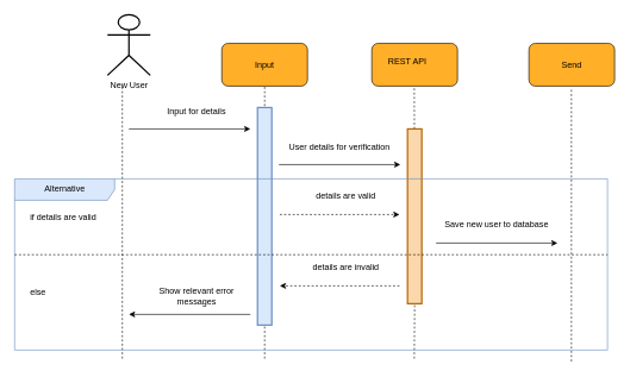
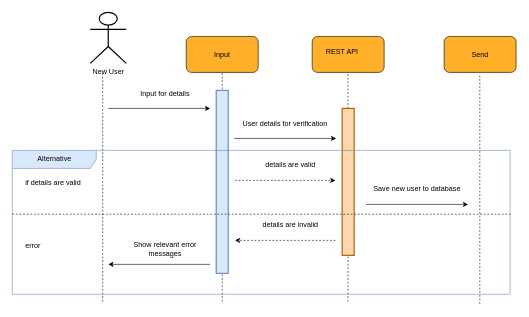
  <mxCell id="0" />
  <mxCell id="1" parent="0" />
  <mxCell id="2" value="" style="group;fontSize=12;" vertex="1" connectable="0" parent="1"><mxGeometry x="310" y="60" width="120" height="60" as="geometry" /></mxCell>
  <mxCell id="3" value="" style="rounded=1;whiteSpace=wrap;html=1;fillColor=#FFAF28;fontSize=12;" vertex="1" parent="2"><mxGeometry width="120" height="60" as="geometry" /></mxCell>
  <mxCell id="4" value="&lt;font style=&quot;font-size: 12px;&quot;&gt;Input&lt;/font&gt;" style="text;html=1;strokeColor=none;fillColor=none;align=center;verticalAlign=middle;whiteSpace=wrap;rounded=0;fontSize=12;" vertex="1" parent="2"><mxGeometry x="30" y="15" width="60" height="30" as="geometry" /></mxCell>
  <mxCell id="5" value="" style="group;fontSize=12;" vertex="1" connectable="0" parent="1"><mxGeometry x="520" y="60" width="120" height="60" as="geometry" /></mxCell>
  <mxCell id="6" value="" style="rounded=1;whiteSpace=wrap;html=1;fillColor=#FFAF28;fontSize=12;" vertex="1" parent="5"><mxGeometry width="120" height="60" as="geometry" /></mxCell>
  <mxCell id="7" value="&lt;font style=&quot;font-size: 12px;&quot;&gt;REST API&lt;/font&gt;" style="text;html=1;strokeColor=none;fillColor=none;align=center;verticalAlign=middle;whiteSpace=wrap;rounded=0;fontSize=12;" vertex="1" parent="5"><mxGeometry x="20" y="10" width="60" height="30" as="geometry" /></mxCell>
  <mxCell id="8" value="" style="endArrow=none;dashed=1;html=1;rounded=0;entryX=0.5;entryY=1;entryDx=0;entryDy=0;jumpSize=6;strokeWidth=1;fontSize=12;" edge="1" parent="1" target="3"><mxGeometry width="50" height="50" relative="1" as="geometry"><mxPoint x="370" y="502" as="sourcePoint" /><mxPoint x="520" y="170" as="targetPoint" /></mxGeometry></mxCell>
  <mxCell id="9" value="" style="endArrow=none;dashed=1;html=1;rounded=0;entryX=0.5;entryY=1;entryDx=0;entryDy=0;jumpSize=6;strokeWidth=1;startArrow=none;fontSize=12;" edge="1" parent="1" source="23"><mxGeometry width="50" height="50" relative="1" as="geometry"><mxPoint x="579.5" y="502" as="sourcePoint" /><mxPoint x="579.5" y="120" as="targetPoint" /></mxGeometry></mxCell>
  <mxCell id="10" value="New User" style="shape=umlActor;verticalLabelPosition=bottom;verticalAlign=top;html=1;outlineConnect=0;rounded=1;strokeWidth=2;fontSize=12;" vertex="1" parent="1"><mxGeometry x="150" y="20" width="60" height="85" as="geometry" /></mxCell>
  <mxCell id="11" value="" style="endArrow=none;dashed=1;html=1;rounded=0;entryX=0.5;entryY=1;entryDx=0;entryDy=0;jumpSize=6;strokeWidth=1;fontSize=12;" edge="1" parent="1"><mxGeometry width="50" height="50" relative="1" as="geometry"><mxPoint x="170.75" y="502" as="sourcePoint" /><mxPoint x="170.75" y="120" as="targetPoint" /></mxGeometry></mxCell>
  <mxCell id="12" value="" style="endArrow=classic;html=1;rounded=0;strokeWidth=1;jumpSize=6;fontSize=12;" edge="1" parent="1"><mxGeometry width="50" height="50" relative="1" as="geometry"><mxPoint x="180" y="180" as="sourcePoint" /><mxPoint x="350" y="180" as="targetPoint" /></mxGeometry></mxCell>
  <mxCell id="13" value="&lt;span style=&quot;background-color: rgb(255, 255, 255); font-size: 12px;&quot;&gt;Input for details&lt;/span&gt;" style="text;html=1;strokeColor=none;fillColor=none;align=center;verticalAlign=middle;whiteSpace=wrap;rounded=0;fontSize=12;" vertex="1" parent="1"><mxGeometry x="200" y="140" width="150" height="30" as="geometry" /></mxCell>
  <mxCell id="14" value="" style="endArrow=classic;html=1;rounded=0;strokeWidth=1;jumpSize=6;fontSize=12;" edge="1" parent="1"><mxGeometry width="50" height="50" relative="1" as="geometry"><mxPoint x="390" y="230" as="sourcePoint" /><mxPoint x="560" y="230" as="targetPoint" /></mxGeometry></mxCell>
  <mxCell id="15" value="&lt;span style=&quot;background-color: rgb(255, 255, 255); font-size: 12px;&quot;&gt;User details for verification&lt;/span&gt;" style="text;html=1;strokeColor=none;fillColor=none;align=center;verticalAlign=middle;whiteSpace=wrap;rounded=0;fontSize=12;" vertex="1" parent="1"><mxGeometry x="400" y="190" width="150" height="30" as="geometry" /></mxCell>
  <mxCell id="16" value="" style="endArrow=classic;html=1;rounded=0;strokeWidth=1;jumpSize=6;dashed=1;fontSize=12;" edge="1" parent="1"><mxGeometry width="50" height="50" relative="1" as="geometry"><mxPoint x="391.25" y="300" as="sourcePoint" /><mxPoint x="558.75" y="300" as="targetPoint" /></mxGeometry></mxCell>
  <mxCell id="17" value="&lt;span style=&quot;background-color: rgb(255, 255, 255); font-size: 12px;&quot;&gt;details are valid&lt;/span&gt;" style="text;html=1;strokeColor=none;fillColor=none;align=center;verticalAlign=middle;whiteSpace=wrap;rounded=0;fontSize=12;" vertex="1" parent="1"><mxGeometry x="408.75" y="260" width="150" height="30" as="geometry" /></mxCell>
  <mxCell id="18" value="&lt;span style=&quot;background-color: rgb(255, 255, 255); font-size: 12px;&quot;&gt;details are invalid&lt;/span&gt;" style="text;html=1;strokeColor=none;fillColor=none;align=center;verticalAlign=middle;whiteSpace=wrap;rounded=0;fontSize=12;" vertex="1" parent="1"><mxGeometry x="408.75" y="360" width="150" height="30" as="geometry" /></mxCell>
  <mxCell id="19" value="" style="endArrow=classic;html=1;rounded=0;strokeWidth=1;jumpSize=6;dashed=1;fontSize=12;" edge="1" parent="1"><mxGeometry width="50" height="50" relative="1" as="geometry"><mxPoint x="558.75" y="400" as="sourcePoint" /><mxPoint x="391.25" y="400" as="targetPoint" /></mxGeometry></mxCell>
  <mxCell id="20" value="" style="endArrow=classic;html=1;rounded=0;strokeWidth=1;jumpSize=6;fontSize=12;" edge="1" parent="1"><mxGeometry width="50" height="50" relative="1" as="geometry"><mxPoint x="350" y="440" as="sourcePoint" /><mxPoint x="180" y="440" as="targetPoint" /></mxGeometry></mxCell>
  <mxCell id="21" value="&lt;span style=&quot;background-color: rgb(255, 255, 255); font-size: 12px;&quot;&gt;Show relevant error messages&lt;/span&gt;" style="text;html=1;strokeColor=none;fillColor=none;align=center;verticalAlign=middle;whiteSpace=wrap;rounded=0;fontSize=12;" vertex="1" parent="1"><mxGeometry x="200" y="400" width="150" height="30" as="geometry" /></mxCell>
  <mxCell id="22" value="" style="rounded=0;whiteSpace=wrap;html=1;fontSize=12;strokeWidth=2;fillColor=#dae8fc;strokeColor=#6c8ebf;" vertex="1" parent="1"><mxGeometry x="360" y="150" width="20" height="305" as="geometry" /></mxCell>
  <mxCell id="23" value="" style="rounded=0;whiteSpace=wrap;html=1;fontSize=12;strokeWidth=2;fillColor=#fad7ac;strokeColor=#b46504;" vertex="1" parent="1"><mxGeometry x="570" y="180" width="20" height="245" as="geometry" /></mxCell>
  <mxCell id="24" value="" style="endArrow=none;dashed=1;html=1;rounded=0;entryX=0.5;entryY=1;entryDx=0;entryDy=0;jumpSize=6;strokeWidth=1;fontSize=12;" edge="1" parent="1" target="23"><mxGeometry width="50" height="50" relative="1" as="geometry"><mxPoint x="579.5" y="502" as="sourcePoint" /><mxPoint x="579.5" y="120" as="targetPoint" /></mxGeometry></mxCell>
  <mxCell id="25" value="" style="group;fontSize=12;" vertex="1" connectable="0" parent="1"><mxGeometry x="740" y="60" width="120" height="60" as="geometry" /></mxCell>
  <mxCell id="26" value="" style="rounded=1;whiteSpace=wrap;html=1;fillColor=#FFAF28;fontSize=12;" vertex="1" parent="25"><mxGeometry width="120" height="60" as="geometry" /></mxCell>
  <mxCell id="27" value="&lt;font style=&quot;font-size: 12px&quot;&gt;Send&lt;/font&gt;" style="text;html=1;strokeColor=none;fillColor=none;align=center;verticalAlign=middle;whiteSpace=wrap;rounded=0;fontSize=12;" vertex="1" parent="25"><mxGeometry x="30" y="15" width="60" height="30" as="geometry" /></mxCell>
  <mxCell id="28" value="" style="endArrow=none;dashed=1;html=1;rounded=0;entryX=0.5;entryY=1;entryDx=0;entryDy=0;jumpSize=6;strokeWidth=1;fontSize=12;" edge="1" parent="1"><mxGeometry width="50" height="50" relative="1" as="geometry"><mxPoint x="799.5" y="506" as="sourcePoint" /><mxPoint x="799.5" y="124" as="targetPoint" /></mxGeometry></mxCell>
  <mxCell id="29" value="" style="endArrow=classic;html=1;rounded=0;strokeWidth=1;jumpSize=6;fontSize=12;" edge="1" parent="1"><mxGeometry width="50" height="50" relative="1" as="geometry"><mxPoint x="610" y="340" as="sourcePoint" /><mxPoint x="780" y="340" as="targetPoint" /></mxGeometry></mxCell>
  <mxCell id="30" value="&lt;span style=&quot;background-color: rgb(255 , 255 , 255) ; font-size: 12px&quot;&gt;Save new user to database&lt;/span&gt;" style="text;html=1;strokeColor=none;fillColor=none;align=center;verticalAlign=middle;whiteSpace=wrap;rounded=0;fontSize=12;" vertex="1" parent="1"><mxGeometry x="620" y="300" width="150" height="30" as="geometry" /></mxCell>
  <mxCell id="31" value="Alternative" style="shape=umlFrame;tabWidth=110;tabHeight=30;tabPosition=left;html=1;boundedLbl=1;labelInHeader=1;width=140;height=30;fillColor=#dae8fc;fontSize=12;strokeWidth=1;strokeColor=#6c8ebf;" vertex="1" parent="1"><mxGeometry x="20" y="250" width="830" height="240" as="geometry" /></mxCell>
  <mxCell id="32" value="if details are valid" style="text;fillColor=none;fontSize=12;" vertex="1" parent="31"><mxGeometry width="100" height="20" relative="1" as="geometry"><mxPoint x="20" y="40" as="offset" /></mxGeometry></mxCell>
- <mxCell id="33" value="else" style="line;strokeWidth=1;dashed=1;labelPosition=center;verticalLabelPosition=bottom;align=left;verticalAlign=top;spacingLeft=20;spacingTop=15;fillColor=none;fontSize=12;" vertex="1" parent="31"><mxGeometry y="83.077" width="830" height="46.523" as="geometry" /></mxCell>
+ <mxCell id="33" value="error" style="line;strokeWidth=1;dashed=1;labelPosition=center;verticalLabelPosition=bottom;align=left;verticalAlign=top;spacingLeft=20;spacingTop=15;fillColor=none;fontSize=12;" vertex="1" parent="31"><mxGeometry y="83.077" width="830" height="46.523" as="geometry" /></mxCell>
